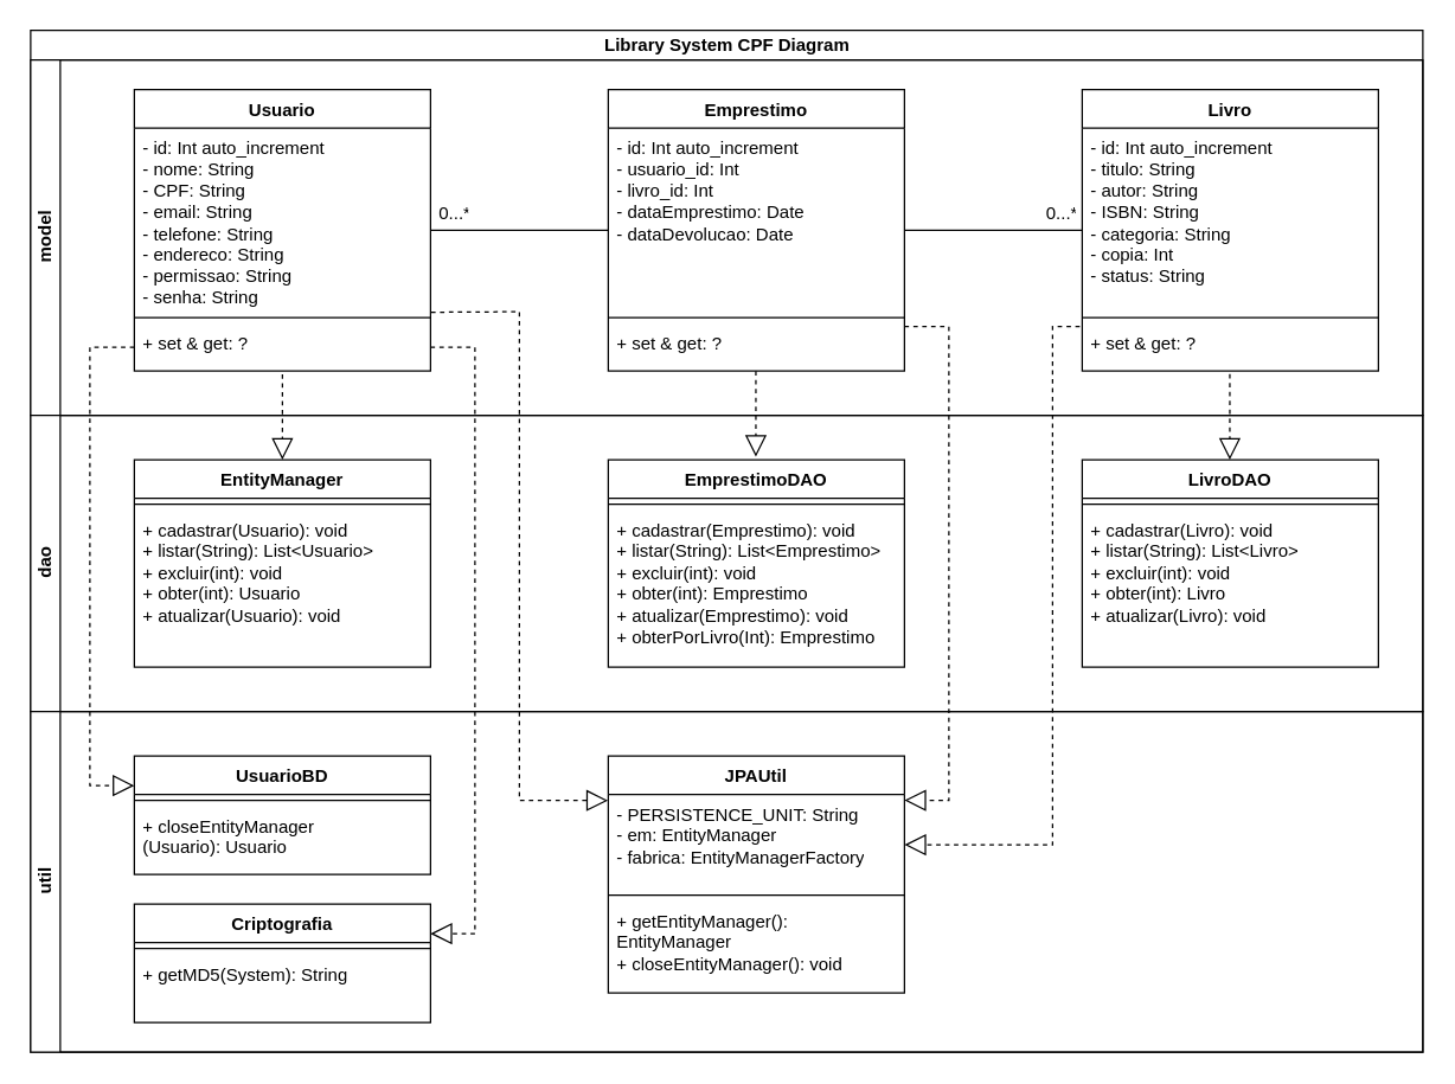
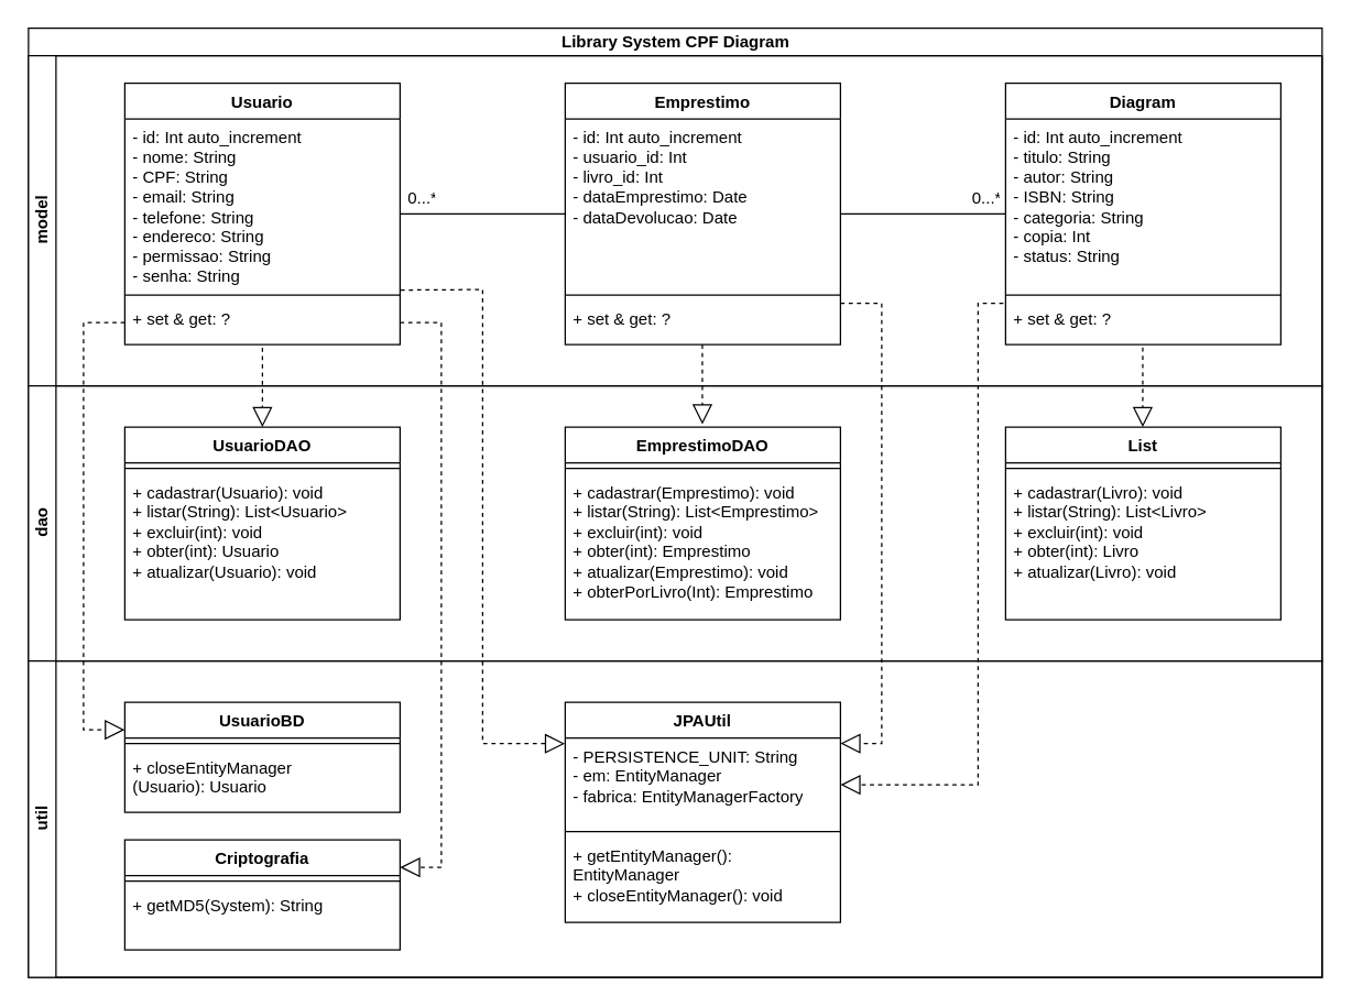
  <mxCell id="0" />
  <mxCell id="1" parent="0" />
  <mxCell id="2" value="Usuario" style="swimlane;fontStyle=1;align=center;verticalAlign=top;childLayout=stackLayout;horizontal=1;startSize=26;horizontalStack=0;resizeParent=1;resizeParentMax=0;resizeLast=0;collapsible=1;marginBottom=0;whiteSpace=wrap;html=1;" vertex="1" parent="1"><mxGeometry x="90" y="60" width="200" height="190" as="geometry" /></mxCell>
  <mxCell id="3" value="- id: Int auto_increment&lt;div&gt;- nome: String&lt;/div&gt;&lt;div&gt;- CPF: String&lt;/div&gt;&lt;div&gt;- email: String&lt;/div&gt;&lt;div&gt;- telefone: String&lt;/div&gt;&lt;div&gt;- endereco: String&lt;/div&gt;&lt;div&gt;- permissao: String&lt;/div&gt;&lt;div&gt;- senha: String&lt;/div&gt;" style="text;strokeColor=none;fillColor=none;align=left;verticalAlign=top;spacingLeft=4;spacingRight=4;overflow=hidden;rotatable=0;points=[[0,0.5],[1,0.5]];portConstraint=eastwest;whiteSpace=wrap;html=1;" vertex="1" parent="2"><mxGeometry y="26" width="200" height="124" as="geometry" /></mxCell>
  <mxCell id="4" value="" style="line;strokeWidth=1;fillColor=none;align=left;verticalAlign=middle;spacingTop=-1;spacingLeft=3;spacingRight=3;rotatable=0;labelPosition=right;points=[];portConstraint=eastwest;strokeColor=inherit;" vertex="1" parent="2"><mxGeometry y="150" width="200" height="8" as="geometry" /></mxCell>
  <mxCell id="5" value="+ set &amp;amp; get: ?" style="text;strokeColor=none;fillColor=none;align=left;verticalAlign=top;spacingLeft=4;spacingRight=4;overflow=hidden;rotatable=0;points=[[0,0.5],[1,0.5]];portConstraint=eastwest;whiteSpace=wrap;html=1;" vertex="1" parent="2"><mxGeometry y="158" width="200" height="32" as="geometry" /></mxCell>
- <mxCell id="6" value="Livro" style="swimlane;fontStyle=1;align=center;verticalAlign=top;childLayout=stackLayout;horizontal=1;startSize=26;horizontalStack=0;resizeParent=1;resizeParentMax=0;resizeLast=0;collapsible=1;marginBottom=0;whiteSpace=wrap;html=1;" vertex="1" parent="1"><mxGeometry x="730" y="60" width="200" height="190" as="geometry" /></mxCell>
+ <mxCell id="6" value="Diagram" style="swimlane;fontStyle=1;align=center;verticalAlign=top;childLayout=stackLayout;horizontal=1;startSize=26;horizontalStack=0;resizeParent=1;resizeParentMax=0;resizeLast=0;collapsible=1;marginBottom=0;whiteSpace=wrap;html=1;" vertex="1" parent="1"><mxGeometry x="730" y="60" width="200" height="190" as="geometry" /></mxCell>
  <mxCell id="7" value="- id: Int auto_increment&lt;div&gt;- titulo: String&lt;/div&gt;&lt;div&gt;- autor: String&lt;/div&gt;&lt;div&gt;- ISBN: String&lt;/div&gt;&lt;div&gt;- categoria: String&lt;/div&gt;&lt;div&gt;- copia: Int&lt;/div&gt;&lt;div&gt;- status: String&lt;/div&gt;" style="text;strokeColor=none;fillColor=none;align=left;verticalAlign=top;spacingLeft=4;spacingRight=4;overflow=hidden;rotatable=0;points=[[0,0.5],[1,0.5]];portConstraint=eastwest;whiteSpace=wrap;html=1;" vertex="1" parent="6"><mxGeometry y="26" width="200" height="124" as="geometry" /></mxCell>
  <mxCell id="8" value="" style="line;strokeWidth=1;fillColor=none;align=left;verticalAlign=middle;spacingTop=-1;spacingLeft=3;spacingRight=3;rotatable=0;labelPosition=right;points=[];portConstraint=eastwest;strokeColor=inherit;" vertex="1" parent="6"><mxGeometry y="150" width="200" height="8" as="geometry" /></mxCell>
  <mxCell id="9" value="+ set &amp;amp; get: ?" style="text;strokeColor=none;fillColor=none;align=left;verticalAlign=top;spacingLeft=4;spacingRight=4;overflow=hidden;rotatable=0;points=[[0,0.5],[1,0.5]];portConstraint=eastwest;whiteSpace=wrap;html=1;" vertex="1" parent="6"><mxGeometry y="158" width="200" height="32" as="geometry" /></mxCell>
  <mxCell id="10" value="Emprestimo" style="swimlane;fontStyle=1;align=center;verticalAlign=top;childLayout=stackLayout;horizontal=1;startSize=26;horizontalStack=0;resizeParent=1;resizeParentMax=0;resizeLast=0;collapsible=1;marginBottom=0;whiteSpace=wrap;html=1;" vertex="1" parent="1"><mxGeometry x="410" y="60" width="200" height="190" as="geometry" /></mxCell>
  <mxCell id="11" value="- id: Int auto_increment&lt;div&gt;- usuario_id: Int&lt;/div&gt;&lt;div&gt;- livro_id: Int&lt;/div&gt;&lt;div&gt;- dataEmprestimo: Date&lt;/div&gt;&lt;div&gt;- dataDevolucao: Date&lt;/div&gt;" style="text;strokeColor=none;fillColor=none;align=left;verticalAlign=top;spacingLeft=4;spacingRight=4;overflow=hidden;rotatable=0;points=[[0,0.5],[1,0.5]];portConstraint=eastwest;whiteSpace=wrap;html=1;" vertex="1" parent="10"><mxGeometry y="26" width="200" height="124" as="geometry" /></mxCell>
  <mxCell id="12" value="" style="line;strokeWidth=1;fillColor=none;align=left;verticalAlign=middle;spacingTop=-1;spacingLeft=3;spacingRight=3;rotatable=0;labelPosition=right;points=[];portConstraint=eastwest;strokeColor=inherit;" vertex="1" parent="10"><mxGeometry y="150" width="200" height="8" as="geometry" /></mxCell>
  <mxCell id="13" value="+ set &amp;amp; get: ?" style="text;strokeColor=none;fillColor=none;align=left;verticalAlign=top;spacingLeft=4;spacingRight=4;overflow=hidden;rotatable=0;points=[[0,0.5],[1,0.5]];portConstraint=eastwest;whiteSpace=wrap;html=1;" vertex="1" parent="10"><mxGeometry y="158" width="200" height="32" as="geometry" /></mxCell>
- <mxCell id="14" value="LivroDAO" style="swimlane;fontStyle=1;align=center;verticalAlign=top;childLayout=stackLayout;horizontal=1;startSize=26;horizontalStack=0;resizeParent=1;resizeParentMax=0;resizeLast=0;collapsible=1;marginBottom=0;whiteSpace=wrap;html=1;" vertex="1" parent="1"><mxGeometry x="730" y="310" width="200" height="140" as="geometry" /></mxCell>
+ <mxCell id="14" value="List" style="swimlane;fontStyle=1;align=center;verticalAlign=top;childLayout=stackLayout;horizontal=1;startSize=26;horizontalStack=0;resizeParent=1;resizeParentMax=0;resizeLast=0;collapsible=1;marginBottom=0;whiteSpace=wrap;html=1;" vertex="1" parent="1"><mxGeometry x="730" y="310" width="200" height="140" as="geometry" /></mxCell>
  <mxCell id="15" value="" style="line;strokeWidth=1;fillColor=none;align=left;verticalAlign=middle;spacingTop=-1;spacingLeft=3;spacingRight=3;rotatable=0;labelPosition=right;points=[];portConstraint=eastwest;strokeColor=inherit;" vertex="1" parent="14"><mxGeometry y="26" width="200" height="8" as="geometry" /></mxCell>
  <mxCell id="16" value="+ cadastrar(Livro): void&lt;div&gt;+ listar(String): List&amp;lt;Livro&amp;gt;&lt;/div&gt;&lt;div&gt;+ excluir(int): void&lt;/div&gt;&lt;div&gt;+ obter(int): Livro&lt;br&gt;+ atualizar(Livro): void&lt;br&gt;&lt;div&gt;&lt;br&gt;&lt;/div&gt;&lt;/div&gt;" style="text;strokeColor=none;fillColor=none;align=left;verticalAlign=top;spacingLeft=4;spacingRight=4;overflow=hidden;rotatable=0;points=[[0,0.5],[1,0.5]];portConstraint=eastwest;whiteSpace=wrap;html=1;" vertex="1" parent="14"><mxGeometry y="34" width="200" height="106" as="geometry" /></mxCell>
- <mxCell id="17" value="EntityManager" style="swimlane;fontStyle=1;align=center;verticalAlign=top;childLayout=stackLayout;horizontal=1;startSize=26;horizontalStack=0;resizeParent=1;resizeParentMax=0;resizeLast=0;collapsible=1;marginBottom=0;whiteSpace=wrap;html=1;" vertex="1" parent="1"><mxGeometry x="90" y="310" width="200" height="140" as="geometry" /></mxCell>
+ <mxCell id="17" value="UsuarioDAO" style="swimlane;fontStyle=1;align=center;verticalAlign=top;childLayout=stackLayout;horizontal=1;startSize=26;horizontalStack=0;resizeParent=1;resizeParentMax=0;resizeLast=0;collapsible=1;marginBottom=0;whiteSpace=wrap;html=1;" vertex="1" parent="1"><mxGeometry x="90" y="310" width="200" height="140" as="geometry" /></mxCell>
  <mxCell id="18" value="" style="line;strokeWidth=1;fillColor=none;align=left;verticalAlign=middle;spacingTop=-1;spacingLeft=3;spacingRight=3;rotatable=0;labelPosition=right;points=[];portConstraint=eastwest;strokeColor=inherit;" vertex="1" parent="17"><mxGeometry y="26" width="200" height="8" as="geometry" /></mxCell>
  <mxCell id="19" value="+ cadastrar(Usuario): void&lt;div&gt;+ listar(String): List&amp;lt;Usuario&amp;gt;&lt;/div&gt;&lt;div&gt;+ excluir(int): void&lt;/div&gt;&lt;div&gt;+ obter(int): Usuario&lt;br&gt;+ atualizar(Usuario): void&lt;br&gt;&lt;div&gt;&lt;br&gt;&lt;/div&gt;&lt;/div&gt;" style="text;strokeColor=none;fillColor=none;align=left;verticalAlign=top;spacingLeft=4;spacingRight=4;overflow=hidden;rotatable=0;points=[[0,0.5],[1,0.5]];portConstraint=eastwest;whiteSpace=wrap;html=1;" vertex="1" parent="17"><mxGeometry y="34" width="200" height="106" as="geometry" /></mxCell>
  <mxCell id="20" value="EmprestimoDAO" style="swimlane;fontStyle=1;align=center;verticalAlign=top;childLayout=stackLayout;horizontal=1;startSize=26;horizontalStack=0;resizeParent=1;resizeParentMax=0;resizeLast=0;collapsible=1;marginBottom=0;whiteSpace=wrap;html=1;" vertex="1" parent="1"><mxGeometry x="410" y="310" width="200" height="140" as="geometry" /></mxCell>
  <mxCell id="21" value="" style="line;strokeWidth=1;fillColor=none;align=left;verticalAlign=middle;spacingTop=-1;spacingLeft=3;spacingRight=3;rotatable=0;labelPosition=right;points=[];portConstraint=eastwest;strokeColor=inherit;" vertex="1" parent="20"><mxGeometry y="26" width="200" height="8" as="geometry" /></mxCell>
  <mxCell id="22" value="+ cadastrar(Emprestimo): void&lt;div&gt;+ listar(String): List&amp;lt;Emprestimo&amp;gt;&lt;/div&gt;&lt;div&gt;+ excluir(int): void&lt;/div&gt;&lt;div&gt;+ obter(int): Emprestimo&lt;br&gt;+ atualizar(Emprestimo): void&lt;/div&gt;&lt;div&gt;+ obterPorLivro(Int): Emprestimo&lt;/div&gt;&lt;div&gt;&lt;br&gt;&lt;div&gt;&lt;br&gt;&lt;/div&gt;&lt;/div&gt;" style="text;strokeColor=none;fillColor=none;align=left;verticalAlign=top;spacingLeft=4;spacingRight=4;overflow=hidden;rotatable=0;points=[[0,0.5],[1,0.5]];portConstraint=eastwest;whiteSpace=wrap;html=1;" vertex="1" parent="20"><mxGeometry y="34" width="200" height="106" as="geometry" /></mxCell>
  <mxCell id="23" value="UsuarioBD" style="swimlane;fontStyle=1;align=center;verticalAlign=top;childLayout=stackLayout;horizontal=1;startSize=26;horizontalStack=0;resizeParent=1;resizeParentMax=0;resizeLast=0;collapsible=1;marginBottom=0;whiteSpace=wrap;html=1;" vertex="1" parent="1"><mxGeometry x="90" y="510" width="200" height="80" as="geometry" /></mxCell>
  <mxCell id="24" value="" style="line;strokeWidth=1;fillColor=none;align=left;verticalAlign=middle;spacingTop=-1;spacingLeft=3;spacingRight=3;rotatable=0;labelPosition=right;points=[];portConstraint=eastwest;strokeColor=inherit;" vertex="1" parent="23"><mxGeometry y="26" width="200" height="8" as="geometry" /></mxCell>
  <mxCell id="25" value="+ closeEntityManager&lt;div&gt;(Usuario):&amp;nbsp;&lt;span style=&quot;background-color: initial;&quot;&gt;Usuario&lt;/span&gt;&lt;div&gt;&lt;div&gt;&lt;div&gt;&lt;br&gt;&lt;/div&gt;&lt;/div&gt;&lt;/div&gt;&lt;/div&gt;" style="text;strokeColor=none;fillColor=none;align=left;verticalAlign=top;spacingLeft=4;spacingRight=4;overflow=hidden;rotatable=0;points=[[0,0.5],[1,0.5]];portConstraint=eastwest;whiteSpace=wrap;html=1;" vertex="1" parent="23"><mxGeometry y="34" width="200" height="46" as="geometry" /></mxCell>
  <mxCell id="26" value="Criptografia" style="swimlane;fontStyle=1;align=center;verticalAlign=top;childLayout=stackLayout;horizontal=1;startSize=26;horizontalStack=0;resizeParent=1;resizeParentMax=0;resizeLast=0;collapsible=1;marginBottom=0;whiteSpace=wrap;html=1;" vertex="1" parent="1"><mxGeometry x="90" y="610" width="200" height="80" as="geometry" /></mxCell>
  <mxCell id="27" value="" style="line;strokeWidth=1;fillColor=none;align=left;verticalAlign=middle;spacingTop=-1;spacingLeft=3;spacingRight=3;rotatable=0;labelPosition=right;points=[];portConstraint=eastwest;strokeColor=inherit;" vertex="1" parent="26"><mxGeometry y="26" width="200" height="8" as="geometry" /></mxCell>
  <mxCell id="28" value="&lt;div&gt;&lt;div&gt;&lt;div&gt;&lt;div&gt;+ getMD5(System): String&lt;/div&gt;&lt;/div&gt;&lt;/div&gt;&lt;/div&gt;" style="text;strokeColor=none;fillColor=none;align=left;verticalAlign=top;spacingLeft=4;spacingRight=4;overflow=hidden;rotatable=0;points=[[0,0.5],[1,0.5]];portConstraint=eastwest;whiteSpace=wrap;html=1;" vertex="1" parent="26"><mxGeometry y="34" width="200" height="46" as="geometry" /></mxCell>
  <mxCell id="29" value="JPAUtil" style="swimlane;fontStyle=1;align=center;verticalAlign=top;childLayout=stackLayout;horizontal=1;startSize=26;horizontalStack=0;resizeParent=1;resizeParentMax=0;resizeLast=0;collapsible=1;marginBottom=0;whiteSpace=wrap;html=1;" vertex="1" parent="1"><mxGeometry x="410" y="510" width="200" height="160" as="geometry" /></mxCell>
  <mxCell id="30" value="- PERSISTENCE_UNIT: String&lt;div&gt;- em: EntityManager&lt;/div&gt;&lt;div&gt;- fabrica: EntityManagerFactory&lt;/div&gt;" style="text;strokeColor=none;fillColor=none;align=left;verticalAlign=top;spacingLeft=4;spacingRight=4;overflow=hidden;rotatable=0;points=[[0,0.5],[1,0.5]];portConstraint=eastwest;whiteSpace=wrap;html=1;" vertex="1" parent="29"><mxGeometry y="26" width="200" height="64" as="geometry" /></mxCell>
  <mxCell id="31" value="" style="line;strokeWidth=1;fillColor=none;align=left;verticalAlign=middle;spacingTop=-1;spacingLeft=3;spacingRight=3;rotatable=0;labelPosition=right;points=[];portConstraint=eastwest;strokeColor=inherit;" vertex="1" parent="29"><mxGeometry y="90" width="200" height="8" as="geometry" /></mxCell>
  <mxCell id="32" value="+ getEntityManager(): EntityManager&lt;div&gt;+ closeEntityManager(): void&lt;/div&gt;" style="text;strokeColor=none;fillColor=none;align=left;verticalAlign=top;spacingLeft=4;spacingRight=4;overflow=hidden;rotatable=0;points=[[0,0.5],[1,0.5]];portConstraint=eastwest;whiteSpace=wrap;html=1;" vertex="1" parent="29"><mxGeometry y="98" width="200" height="62" as="geometry" /></mxCell>
  <mxCell id="33" value="" style="line;strokeWidth=1;fillColor=none;align=left;verticalAlign=middle;spacingTop=-1;spacingLeft=3;spacingRight=3;rotatable=0;labelPosition=right;points=[];portConstraint=eastwest;strokeColor=inherit;" vertex="1" parent="1"><mxGeometry x="610" y="151" width="120" height="8" as="geometry" /></mxCell>
  <mxCell id="34" value="0...*" style="text;strokeColor=none;fillColor=none;align=left;verticalAlign=middle;spacingLeft=4;spacingRight=4;overflow=hidden;points=[[0,0.5],[1,0.5]];portConstraint=eastwest;rotatable=0;whiteSpace=wrap;html=1;" vertex="1" parent="1"><mxGeometry x="700" y="129" width="30" height="30" as="geometry" /></mxCell>
  <mxCell id="35" value="" style="line;strokeWidth=1;fillColor=none;align=left;verticalAlign=middle;spacingTop=-1;spacingLeft=3;spacingRight=3;rotatable=0;labelPosition=right;points=[];portConstraint=eastwest;strokeColor=inherit;" vertex="1" parent="1"><mxGeometry x="290" y="151" width="120" height="8" as="geometry" /></mxCell>
  <mxCell id="36" value="0...*" style="text;strokeColor=none;fillColor=none;align=left;verticalAlign=middle;spacingLeft=4;spacingRight=4;overflow=hidden;points=[[0,0.5],[1,0.5]];portConstraint=eastwest;rotatable=0;whiteSpace=wrap;html=1;" vertex="1" parent="1"><mxGeometry x="290" y="129" width="30" height="30" as="geometry" /></mxCell>
  <mxCell id="37" value="" style="endArrow=block;dashed=1;endFill=0;endSize=12;html=1;rounded=0;entryX=0.5;entryY=0;entryDx=0;entryDy=0;exitX=0.5;exitY=1.074;exitDx=0;exitDy=0;exitPerimeter=0;" edge="1" parent="1" source="5" target="17"><mxGeometry width="160" relative="1" as="geometry"><mxPoint x="200" y="270" as="sourcePoint" /><mxPoint x="250" y="500" as="targetPoint" /></mxGeometry></mxCell>
  <mxCell id="38" value="" style="endArrow=block;dashed=1;endFill=0;endSize=12;html=1;rounded=0;entryX=0.5;entryY=0;entryDx=0;entryDy=0;exitX=0.5;exitY=1.074;exitDx=0;exitDy=0;exitPerimeter=0;" edge="1" parent="1"><mxGeometry width="160" relative="1" as="geometry"><mxPoint x="509.66" y="250" as="sourcePoint" /><mxPoint x="509.66" y="308" as="targetPoint" /></mxGeometry></mxCell>
  <mxCell id="39" value="" style="endArrow=block;dashed=1;endFill=0;endSize=12;html=1;rounded=0;entryX=0.5;entryY=0;entryDx=0;entryDy=0;exitX=0.5;exitY=1.074;exitDx=0;exitDy=0;exitPerimeter=0;" edge="1" parent="1"><mxGeometry width="160" relative="1" as="geometry"><mxPoint x="829.66" y="252" as="sourcePoint" /><mxPoint x="829.66" y="310" as="targetPoint" /></mxGeometry></mxCell>
  <mxCell id="40" value="" style="endArrow=block;dashed=1;endFill=0;endSize=12;html=1;rounded=0;exitX=1;exitY=0.5;exitDx=0;exitDy=0;entryX=1;entryY=0.25;entryDx=0;entryDy=0;" edge="1" parent="1" source="5" target="26"><mxGeometry width="160" relative="1" as="geometry"><mxPoint x="330" y="250" as="sourcePoint" /><mxPoint x="310" y="650" as="targetPoint" /><Array as="points"><mxPoint x="320" y="234" /><mxPoint x="320" y="630" /></Array></mxGeometry></mxCell>
  <mxCell id="41" value="" style="endArrow=block;dashed=1;endFill=0;endSize=12;html=1;rounded=0;exitX=1.002;exitY=1.003;exitDx=0;exitDy=0;entryX=-0.001;entryY=0.064;entryDx=0;entryDy=0;exitPerimeter=0;entryPerimeter=0;" edge="1" parent="1" source="3" target="30"><mxGeometry width="160" relative="1" as="geometry"><mxPoint x="310" y="214" as="sourcePoint" /><mxPoint x="310" y="470" as="targetPoint" /><Array as="points"><mxPoint x="350" y="210" /><mxPoint x="350" y="540" /></Array></mxGeometry></mxCell>
  <mxCell id="42" value="" style="endArrow=block;dashed=1;endFill=0;endSize=12;html=1;rounded=0;exitX=1;exitY=0.5;exitDx=0;exitDy=0;entryX=1;entryY=0.061;entryDx=0;entryDy=0;entryPerimeter=0;" edge="1" parent="1" target="30"><mxGeometry width="160" relative="1" as="geometry"><mxPoint x="610" y="220" as="sourcePoint" /><mxPoint x="610" y="516" as="targetPoint" /><Array as="points"><mxPoint x="640" y="220" /><mxPoint x="640" y="540" /></Array></mxGeometry></mxCell>
  <mxCell id="43" value="" style="endArrow=block;dashed=1;endFill=0;endSize=12;html=1;rounded=0;exitX=-0.008;exitY=0.063;exitDx=0;exitDy=0;entryX=1;entryY=0.531;entryDx=0;entryDy=0;exitPerimeter=0;entryPerimeter=0;" edge="1" parent="1" source="9" target="30"><mxGeometry width="160" relative="1" as="geometry"><mxPoint x="930" y="220" as="sourcePoint" /><mxPoint x="930" y="516" as="targetPoint" /><Array as="points"><mxPoint x="710" y="220" /><mxPoint x="710" y="570" /></Array></mxGeometry></mxCell>
  <mxCell id="44" value="" style="endArrow=block;dashed=1;endFill=0;endSize=12;html=1;rounded=0;exitX=0;exitY=0.5;exitDx=0;exitDy=0;entryX=0;entryY=0.25;entryDx=0;entryDy=0;" edge="1" parent="1" source="5" target="23"><mxGeometry width="160" relative="1" as="geometry"><mxPoint x="70" y="230" as="sourcePoint" /><mxPoint x="70" y="460" as="targetPoint" /><Array as="points"><mxPoint x="60" y="234" /><mxPoint x="60" y="530" /></Array></mxGeometry></mxCell>
  <mxCell id="45" value="Library System CPF Diagram" style="swimlane;childLayout=stackLayout;resizeParent=1;resizeParentMax=0;horizontal=1;startSize=20;horizontalStack=0;html=1;" vertex="1" parent="1"><mxGeometry x="20" y="20" width="940" height="690" as="geometry" /></mxCell>
  <mxCell id="46" value="model" style="swimlane;startSize=20;horizontal=0;html=1;" vertex="1" parent="45"><mxGeometry y="20" width="940" height="240" as="geometry" /></mxCell>
  <mxCell id="47" value="dao" style="swimlane;startSize=20;horizontal=0;html=1;" vertex="1" parent="45"><mxGeometry y="260" width="940" height="200" as="geometry" /></mxCell>
  <mxCell id="48" value="util" style="swimlane;startSize=20;horizontal=0;html=1;" vertex="1" parent="45"><mxGeometry y="460" width="940" height="230" as="geometry" /></mxCell>
